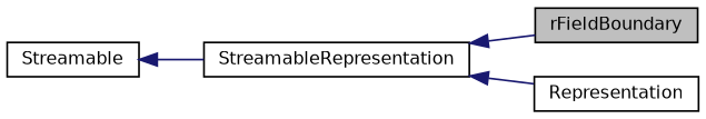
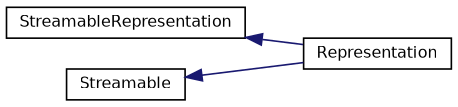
  digraph {
    rankdir=LR
    node [color=black fillcolor=white fontname=Helvetica fontsize=10 shape=record style=filled]
    edge [color=midnightblue dir=back fontname=Helvetica fontsize=10 labelfontname=Helvetica labelfontsize=10 style=solid]
-   n1 [fillcolor=grey75 fontcolor=black height=0.2 label=rFieldBoundary width=0.4]
    n2 [height=0.2 label=StreamableRepresentation width=0.4]
    n3 [height=0.2 label=Representation width=0.4]
    n4 [height=0.2 label=Streamable width=0.4]
-   n2 -> n1
    n2 -> n3
-   n4 -> n2
+   n4 -> n3
  }
